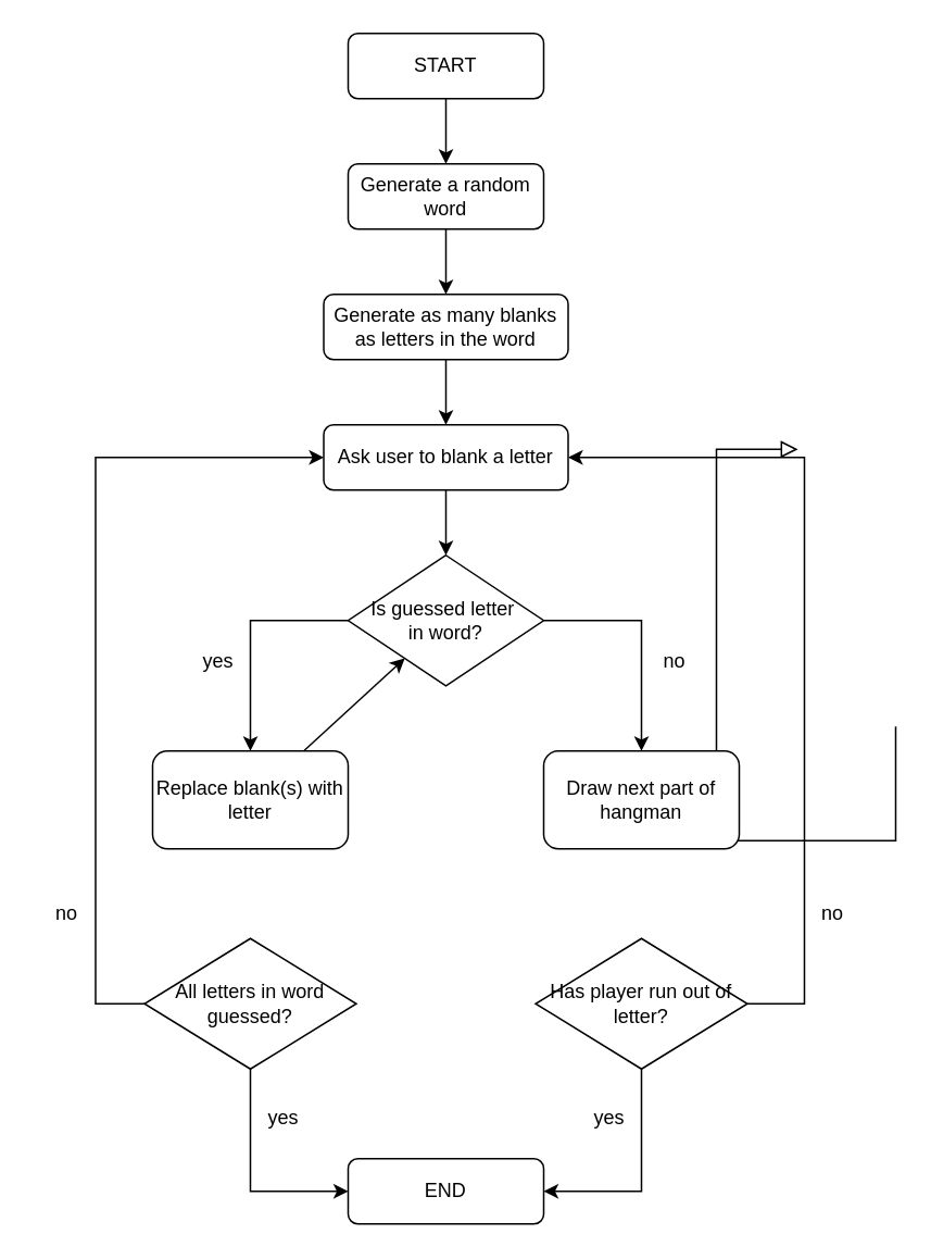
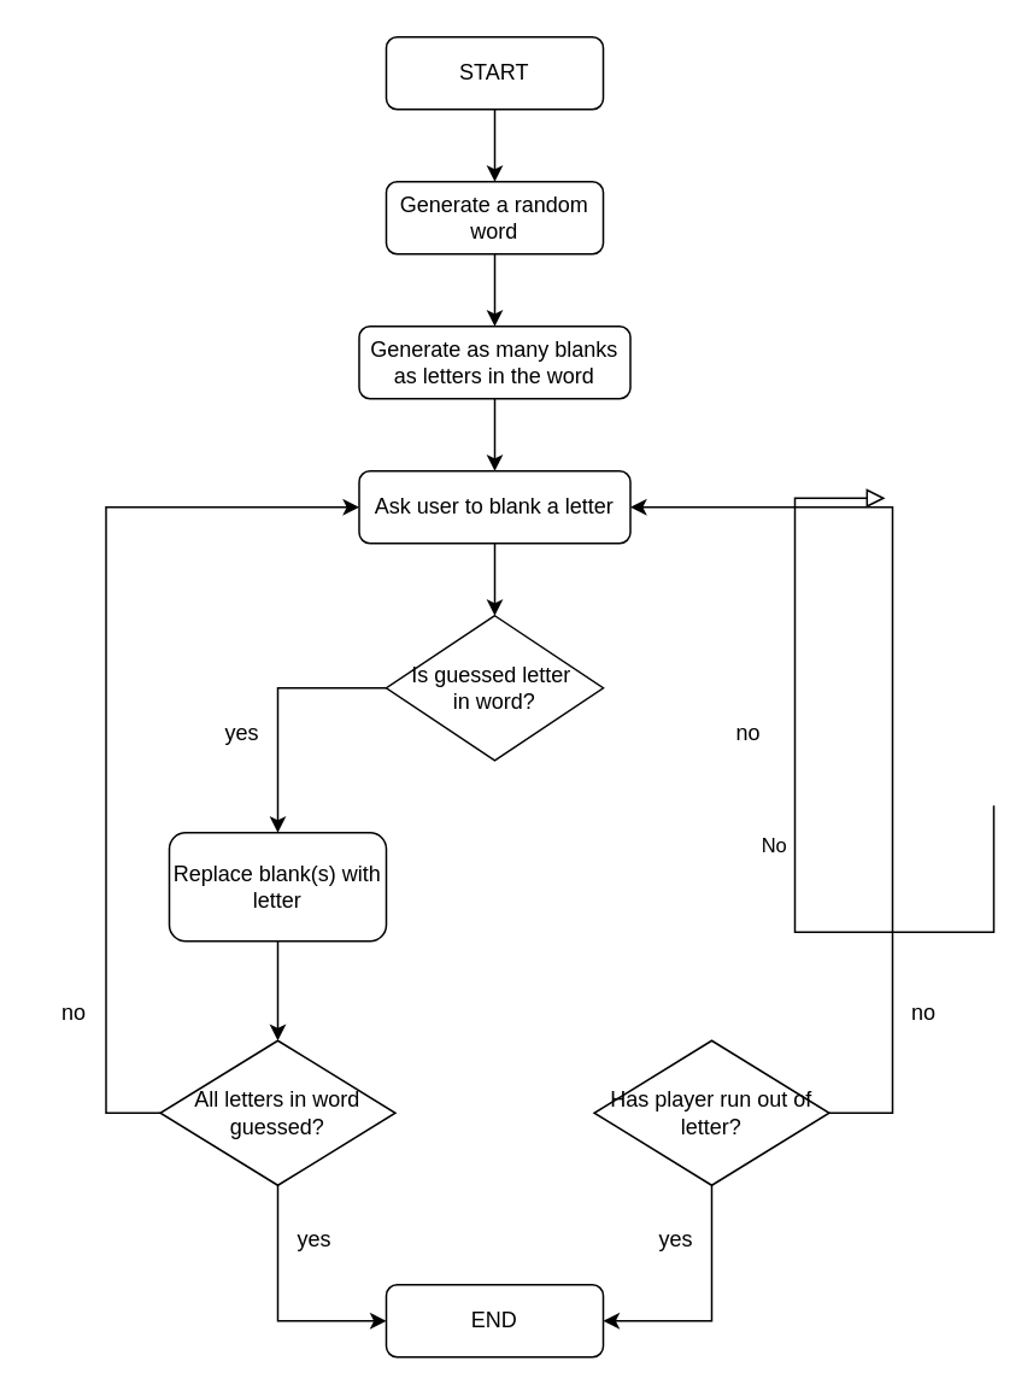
  <mxCell id="0" />
  <mxCell id="1" parent="0" />
  <mxCell id="2" value="No&amp;nbsp;" style="rounded=0;html=1;jettySize=auto;orthogonalLoop=1;fontSize=11;endArrow=block;endFill=0;endSize=8;strokeWidth=1;shadow=0;labelBackgroundColor=none;edgeStyle=orthogonalEdgeStyle;exitX=0;exitY=0.5;exitDx=0;exitDy=0;entryX=0;entryY=0.5;entryDx=0;entryDy=0;" edge="1" parent="1"><mxGeometry x="-0.03" y="10" relative="1" as="geometry"><mxPoint as="offset" /><mxPoint x="549" y="445" as="sourcePoint" /><mxPoint x="489" y="275" as="targetPoint" /><Array as="points"><mxPoint x="439" y="515" /><mxPoint x="439" y="275" /></Array></mxGeometry></mxCell>
  <mxCell id="3" value="START" style="rounded=1;whiteSpace=wrap;html=1;fontSize=12;glass=0;strokeWidth=1;shadow=0;" vertex="1" parent="1"><mxGeometry x="213" y="20" width="120" height="40" as="geometry" /></mxCell>
  <mxCell id="4" value="Generate a random word" style="rounded=1;whiteSpace=wrap;html=1;fontSize=12;glass=0;strokeWidth=1;shadow=0;" vertex="1" parent="1"><mxGeometry x="213" y="100" width="120" height="40" as="geometry" /></mxCell>
  <mxCell id="5" value="" style="endArrow=classic;html=1;rounded=0;exitX=0.5;exitY=1;exitDx=0;exitDy=0;entryX=0.5;entryY=0;entryDx=0;entryDy=0;" edge="1" parent="1" source="3" target="4"><mxGeometry width="50" height="50" relative="1" as="geometry"><mxPoint x="403" y="170" as="sourcePoint" /><mxPoint x="453" y="120" as="targetPoint" /></mxGeometry></mxCell>
  <mxCell id="6" value="Generate as many blanks as letters in the word" style="rounded=1;whiteSpace=wrap;html=1;fontSize=12;glass=0;strokeWidth=1;shadow=0;" vertex="1" parent="1"><mxGeometry x="198" y="180" width="150" height="40" as="geometry" /></mxCell>
  <mxCell id="7" value="" style="endArrow=classic;html=1;rounded=0;exitX=0.5;exitY=1;exitDx=0;exitDy=0;entryX=0.5;entryY=0;entryDx=0;entryDy=0;" edge="1" parent="1" source="4" target="6"><mxGeometry width="50" height="50" relative="1" as="geometry"><mxPoint x="403" y="170" as="sourcePoint" /><mxPoint x="453" y="120" as="targetPoint" /></mxGeometry></mxCell>
  <mxCell id="8" value="Ask user to blank a letter" style="rounded=1;whiteSpace=wrap;html=1;fontSize=12;glass=0;strokeWidth=1;shadow=0;" vertex="1" parent="1"><mxGeometry x="198" y="260" width="150" height="40" as="geometry" /></mxCell>
  <mxCell id="9" value="" style="endArrow=classic;html=1;rounded=0;exitX=0.5;exitY=1;exitDx=0;exitDy=0;entryX=0.5;entryY=0;entryDx=0;entryDy=0;" edge="1" parent="1" source="6" target="8"><mxGeometry width="50" height="50" relative="1" as="geometry"><mxPoint x="403" y="260" as="sourcePoint" /><mxPoint x="453" y="210" as="targetPoint" /></mxGeometry></mxCell>
  <mxCell id="10" value="Is guessed letter&amp;nbsp;&lt;div&gt;in word?&lt;/div&gt;" style="rhombus;whiteSpace=wrap;html=1;" vertex="1" parent="1"><mxGeometry x="213" y="340" width="120" height="80" as="geometry" /></mxCell>
  <mxCell id="11" value="" style="endArrow=classic;html=1;rounded=0;exitX=0.5;exitY=1;exitDx=0;exitDy=0;entryX=0.5;entryY=0;entryDx=0;entryDy=0;" edge="1" parent="1" source="8" target="10"><mxGeometry width="50" height="50" relative="1" as="geometry"><mxPoint x="283" y="230" as="sourcePoint" /><mxPoint x="283" y="270" as="targetPoint" /></mxGeometry></mxCell>
  <mxCell id="12" value="Replace blank(s) with letter" style="rounded=1;whiteSpace=wrap;html=1;" vertex="1" parent="1"><mxGeometry x="93" y="460" width="120" height="60" as="geometry" /></mxCell>
- <mxCell id="13" value="Draw next part of hangman" style="rounded=1;whiteSpace=wrap;html=1;" vertex="1" parent="1"><mxGeometry x="333" y="460" width="120" height="60" as="geometry" /></mxCell>
- <mxCell id="14" value="" style="endArrow=classic;html=1;rounded=0;exitX=1;exitY=0.5;exitDx=0;exitDy=0;entryX=0.5;entryY=0;entryDx=0;entryDy=0;" edge="1" parent="1" source="10" target="13"><mxGeometry width="50" height="50" relative="1" as="geometry"><mxPoint x="403" y="350" as="sourcePoint" /><mxPoint x="453" y="300" as="targetPoint" /><Array as="points"><mxPoint x="393" y="380" /></Array></mxGeometry></mxCell>
  <mxCell id="15" value="" style="endArrow=classic;html=1;rounded=0;exitX=0;exitY=0.5;exitDx=0;exitDy=0;entryX=0.5;entryY=0;entryDx=0;entryDy=0;" edge="1" parent="1" source="10"><mxGeometry width="50" height="50" relative="1" as="geometry"><mxPoint x="93" y="380" as="sourcePoint" /><mxPoint x="153" y="460" as="targetPoint" /><Array as="points"><mxPoint x="153" y="380" /></Array></mxGeometry></mxCell>
  <mxCell id="16" value="yes" style="text;html=1;align=center;verticalAlign=middle;resizable=0;points=[];autosize=1;strokeColor=none;fillColor=none;" vertex="1" parent="1"><mxGeometry x="113" y="390" width="40" height="30" as="geometry" /></mxCell>
  <mxCell id="17" value="no" style="text;html=1;align=center;verticalAlign=middle;resizable=0;points=[];autosize=1;strokeColor=none;fillColor=none;" vertex="1" parent="1"><mxGeometry x="393" y="390" width="40" height="30" as="geometry" /></mxCell>
  <mxCell id="18" value="All letters in word guessed?" style="rhombus;whiteSpace=wrap;html=1;" vertex="1" parent="1"><mxGeometry x="88" y="575" width="130" height="80" as="geometry" /></mxCell>
- <mxCell id="19" value="" style="endArrow=classic;html=1;rounded=0;" edge="1" parent="1" source="12" target="10"><mxGeometry width="50" height="50" relative="1" as="geometry"><mxPoint x="273" y="490" as="sourcePoint" /><mxPoint x="453" y="380" as="targetPoint" /></mxGeometry></mxCell>
+ <mxCell id="19" value="" style="endArrow=classic;html=1;rounded=0;entryX=0.5;entryY=0;entryDx=0;entryDy=0;" edge="1" parent="1" source="12" target="18"><mxGeometry width="50" height="50" relative="1" as="geometry"><mxPoint x="273" y="490" as="sourcePoint" /><mxPoint x="453" y="380" as="targetPoint" /></mxGeometry></mxCell>
  <mxCell id="20" value="" style="endArrow=classic;html=1;rounded=0;exitX=0.5;exitY=1;exitDx=0;exitDy=0;entryX=1;entryY=0.5;entryDx=0;entryDy=0;" edge="1" parent="1" source="25" target="24"><mxGeometry width="50" height="50" relative="1" as="geometry"><mxPoint x="272.5" y="645" as="sourcePoint" /><mxPoint x="273" y="710" as="targetPoint" /><Array as="points"><mxPoint x="393" y="730" /></Array></mxGeometry></mxCell>
  <mxCell id="21" value="" style="endArrow=classic;html=1;rounded=0;entryX=1;entryY=0.5;entryDx=0;entryDy=0;exitX=1;exitY=0.5;exitDx=0;exitDy=0;" edge="1" parent="1" source="25" target="8"><mxGeometry width="50" height="50" relative="1" as="geometry"><mxPoint x="463" y="610" as="sourcePoint" /><mxPoint x="533" y="340" as="targetPoint" /><Array as="points"><mxPoint x="493" y="615" /><mxPoint x="493" y="280" /></Array></mxGeometry></mxCell>
  <mxCell id="22" value="yes" style="text;html=1;align=center;verticalAlign=middle;resizable=0;points=[];autosize=1;strokeColor=none;fillColor=none;" vertex="1" parent="1"><mxGeometry x="353" y="670" width="40" height="30" as="geometry" /></mxCell>
  <mxCell id="23" value="no" style="text;html=1;align=center;verticalAlign=middle;resizable=0;points=[];autosize=1;strokeColor=none;fillColor=none;" vertex="1" parent="1"><mxGeometry x="490" y="545" width="40" height="30" as="geometry" /></mxCell>
  <mxCell id="24" value="END" style="rounded=1;whiteSpace=wrap;html=1;fontSize=12;glass=0;strokeWidth=1;shadow=0;" vertex="1" parent="1"><mxGeometry x="213" y="710" width="120" height="40" as="geometry" /></mxCell>
  <mxCell id="25" value="Has player run out of letter?" style="rhombus;whiteSpace=wrap;html=1;" vertex="1" parent="1"><mxGeometry x="328" y="575" width="130" height="80" as="geometry" /></mxCell>
  <mxCell id="26" value="yes" style="text;html=1;align=center;verticalAlign=middle;resizable=0;points=[];autosize=1;strokeColor=none;fillColor=none;" vertex="1" parent="1"><mxGeometry x="153" y="670" width="40" height="30" as="geometry" /></mxCell>
  <mxCell id="27" value="" style="endArrow=classic;html=1;rounded=0;exitX=0.5;exitY=1;exitDx=0;exitDy=0;entryX=0;entryY=0.5;entryDx=0;entryDy=0;" edge="1" parent="1" source="18" target="24"><mxGeometry width="50" height="50" relative="1" as="geometry"><mxPoint x="403" y="570" as="sourcePoint" /><mxPoint x="453" y="520" as="targetPoint" /><Array as="points"><mxPoint x="153" y="730" /></Array></mxGeometry></mxCell>
  <mxCell id="28" value="" style="endArrow=classic;html=1;rounded=0;entryX=0;entryY=0.5;entryDx=0;entryDy=0;exitX=0;exitY=0.5;exitDx=0;exitDy=0;" edge="1" parent="1" source="18" target="8"><mxGeometry width="50" height="50" relative="1" as="geometry"><mxPoint x="23" y="615" as="sourcePoint" /><mxPoint x="-87" y="280" as="targetPoint" /><Array as="points"><mxPoint x="58" y="615" /><mxPoint x="58" y="280" /></Array></mxGeometry></mxCell>
  <mxCell id="29" value="no" style="text;html=1;align=center;verticalAlign=middle;resizable=0;points=[];autosize=1;strokeColor=none;fillColor=none;" vertex="1" parent="1"><mxGeometry x="20" y="545" width="40" height="30" as="geometry" /></mxCell>
